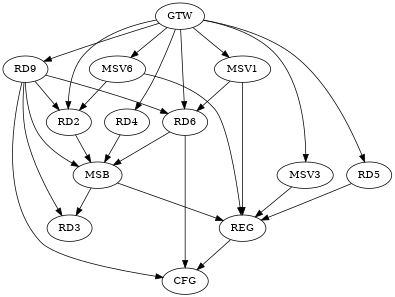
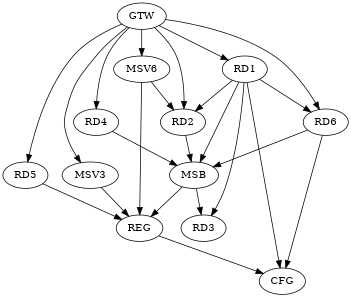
  strict digraph {
-   n1 [label=RD9]
+   n1 [label=RD1]
    n2 [label=RD2]
    n3 [label=RD3]
    n4 [label=RD6]
    n5 [label=MSB]
    n6 [label=CFG]
    n7 [label=REG]
    n8 [label=RD4]
    n9 [label=RD5]
    n10 [label=GTW]
-   n11 [label=MSV1]
    n12 [label=MSV6]
    n13 [label=MSV3]
    n1 -> n2
    n1 -> n3
    n1 -> n4
    n1 -> n5
    n1 -> n6
    n2 -> n5
    n4 -> n5
    n4 -> n6
    n5 -> n3
    n5 -> n7
    n7 -> n6
    n8 -> n5
    n9 -> n7
    n10 -> n1
    n10 -> n2
    n10 -> n4
    n10 -> n8
    n10 -> n9
-   n10 -> n11
    n10 -> n12
    n10 -> n13
-   n11 -> n4
-   n11 -> n7
    n12 -> n2
    n12 -> n7
    n13 -> n7
  }
